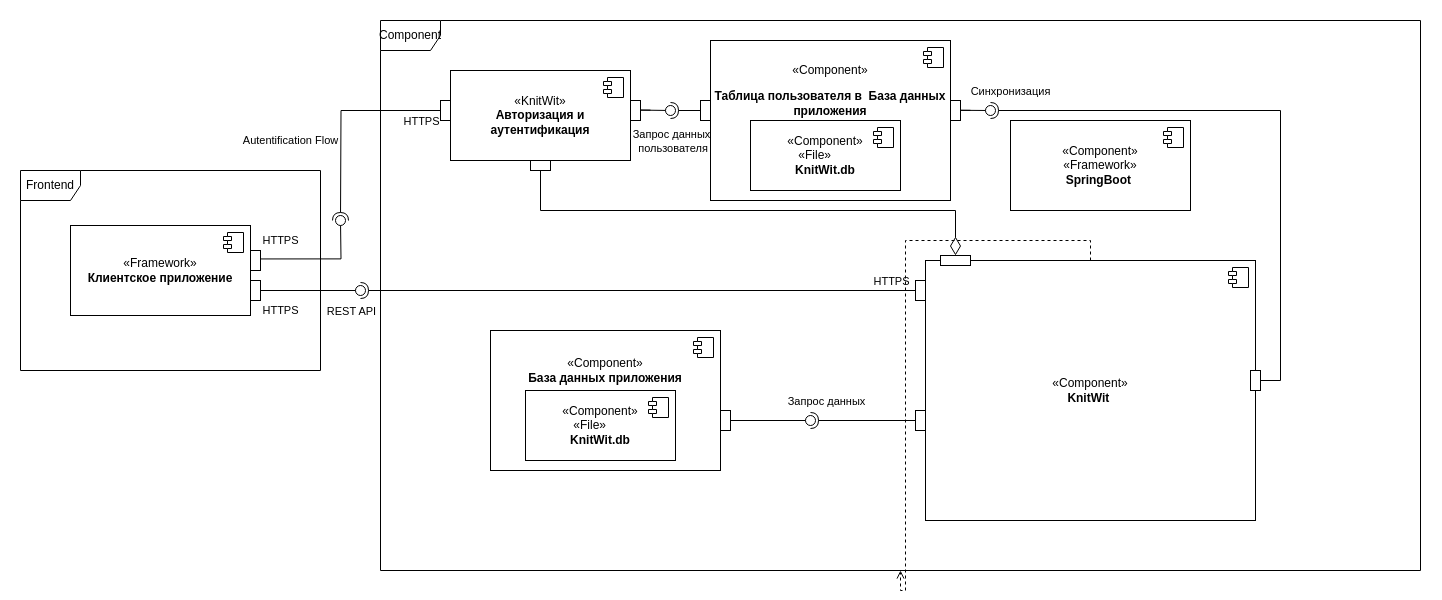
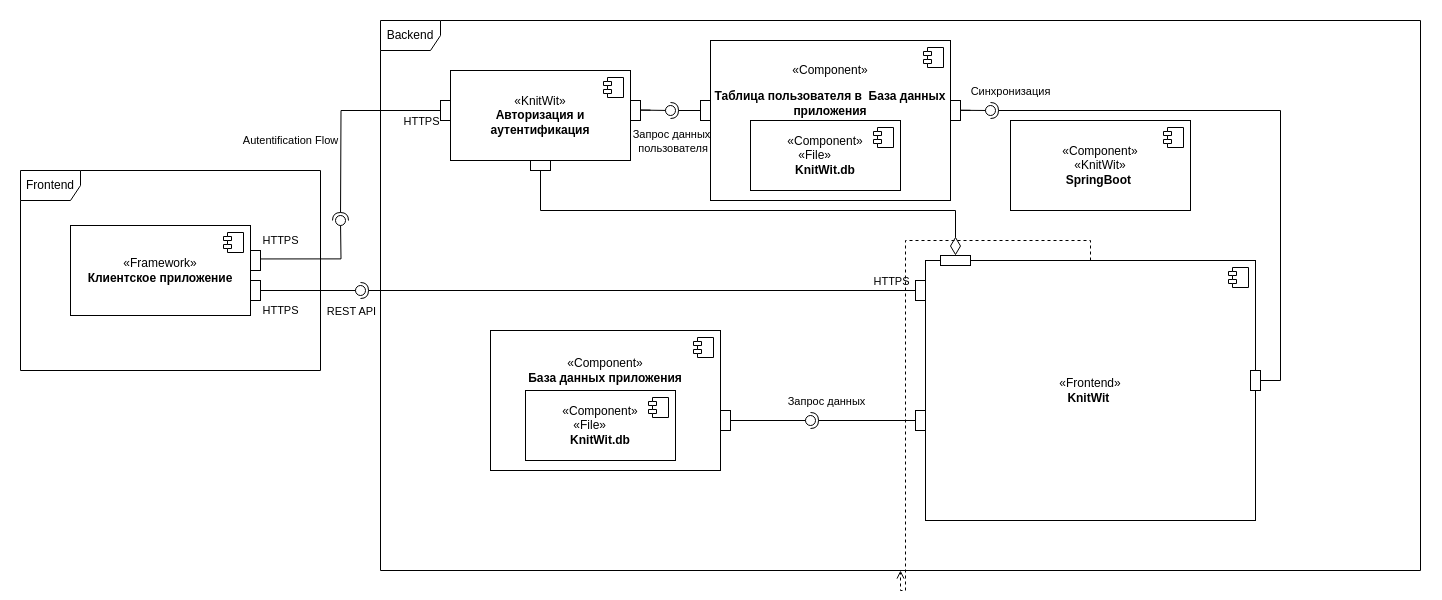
  <mxCell id="0" />
  <mxCell id="1" parent="0" />
  <mxCell id="2" value="Frontend" style="shape=umlFrame;whiteSpace=wrap;html=1;pointerEvents=0;" parent="1" vertex="1"><mxGeometry x="20" y="170" width="300" height="200" as="geometry" /></mxCell>
- <mxCell id="3" value="Component" style="shape=umlFrame;whiteSpace=wrap;html=1;pointerEvents=0;" parent="1" vertex="1"><mxGeometry x="380" y="20" width="1040" height="550" as="geometry" /></mxCell>
+ <mxCell id="3" value="Backend" style="shape=umlFrame;whiteSpace=wrap;html=1;pointerEvents=0;" parent="1" vertex="1"><mxGeometry x="380" y="20" width="1040" height="550" as="geometry" /></mxCell>
  <mxCell id="4" value="«Framework»&lt;br&gt;&lt;b&gt;Клиентское приложение&lt;/b&gt;" style="html=1;dropTarget=0;whiteSpace=wrap;" parent="1" vertex="1"><mxGeometry x="70" y="225" width="180" height="90" as="geometry" /></mxCell>
  <mxCell id="5" value="" style="shape=module;jettyWidth=8;jettyHeight=4;" parent="4" vertex="1"><mxGeometry x="1" width="20" height="20" relative="1" as="geometry"><mxPoint x="-27" y="7" as="offset" /></mxGeometry></mxCell>
  <mxCell id="6" value="«KnitWit»&lt;br&gt;&lt;b&gt;Авторизация и аутентификация&lt;/b&gt;" style="html=1;dropTarget=0;whiteSpace=wrap;" parent="1" vertex="1"><mxGeometry x="450" y="70" width="180" height="90" as="geometry" /></mxCell>
  <mxCell id="7" value="" style="shape=module;jettyWidth=8;jettyHeight=4;" parent="6" vertex="1"><mxGeometry x="1" width="20" height="20" relative="1" as="geometry"><mxPoint x="-27" y="7" as="offset" /></mxGeometry></mxCell>
  <mxCell id="8" value="&lt;p style=&quot;line-height: 120%;&quot;&gt;«Component»&lt;br&gt;&lt;/p&gt;&lt;div style=&quot;&quot;&gt;&lt;b style=&quot;background-color: initial;&quot;&gt;Таблица пользователя&amp;nbsp;&lt;/b&gt;&lt;b style=&quot;background-color: initial;&quot;&gt;в&amp;nbsp; База данных приложения&lt;/b&gt;&lt;/div&gt;&lt;p&gt;&lt;/p&gt;" style="html=1;dropTarget=0;whiteSpace=wrap;glass=0;rounded=0;strokeOpacity=100;arcSize=12;fillOpacity=100;overflow=visible;labelPadding=0;imageAspect=1;absoluteArcSize=0;spacingTop=0;spacingBottom=60;align=center;" parent="1" vertex="1"><mxGeometry x="710" y="40" width="240" height="160" as="geometry" /></mxCell>
  <mxCell id="9" value="" style="shape=module;jettyWidth=8;jettyHeight=4;" parent="8" vertex="1"><mxGeometry x="1" width="20" height="20" relative="1" as="geometry"><mxPoint x="-27" y="7" as="offset" /></mxGeometry></mxCell>
- <mxCell id="10" value="«Component»&lt;br&gt;«Framework»&lt;br&gt;&lt;b&gt;SpringBoot&amp;nbsp;&lt;/b&gt;" style="html=1;dropTarget=0;whiteSpace=wrap;" parent="1" vertex="1"><mxGeometry x="1010" y="120" width="180" height="90" as="geometry" /></mxCell>
+ <mxCell id="10" value="«Component»&lt;br&gt;«KnitWit»&lt;br&gt;&lt;b&gt;SpringBoot&amp;nbsp;&lt;/b&gt;" style="html=1;dropTarget=0;whiteSpace=wrap;" parent="1" vertex="1"><mxGeometry x="1010" y="120" width="180" height="90" as="geometry" /></mxCell>
  <mxCell id="11" value="" style="shape=module;jettyWidth=8;jettyHeight=4;" parent="10" vertex="1"><mxGeometry x="1" width="20" height="20" relative="1" as="geometry"><mxPoint x="-27" y="7" as="offset" /></mxGeometry></mxCell>
- <mxCell id="12" value="«Component»&lt;br&gt;&lt;b&gt;KnitWit&amp;nbsp;&lt;/b&gt;" style="html=1;dropTarget=0;whiteSpace=wrap;" parent="1" vertex="1"><mxGeometry x="925" y="260" width="330" height="260" as="geometry" /></mxCell>
+ <mxCell id="12" value="«Frontend»&lt;br&gt;&lt;b&gt;KnitWit&amp;nbsp;&lt;/b&gt;" style="html=1;dropTarget=0;whiteSpace=wrap;" parent="1" vertex="1"><mxGeometry x="925" y="260" width="330" height="260" as="geometry" /></mxCell>
  <mxCell id="13" value="" style="shape=module;jettyWidth=8;jettyHeight=4;" parent="12" vertex="1"><mxGeometry x="1" width="20" height="20" relative="1" as="geometry"><mxPoint x="-27" y="7" as="offset" /></mxGeometry></mxCell>
  <mxCell id="14" value="«Component»&lt;br&gt;&lt;b&gt;База данных приложения&lt;/b&gt;" style="html=1;dropTarget=0;whiteSpace=wrap;spacingTop=0;spacingBottom=60;" parent="1" vertex="1"><mxGeometry x="490" y="330" width="230" height="140" as="geometry" /></mxCell>
  <mxCell id="15" value="" style="shape=module;jettyWidth=8;jettyHeight=4;" parent="14" vertex="1"><mxGeometry x="1" width="20" height="20" relative="1" as="geometry"><mxPoint x="-27" y="7" as="offset" /></mxGeometry></mxCell>
  <mxCell id="16" value="«Component»&lt;br&gt;«File»&lt;span style=&quot;white-space: pre;&quot;&gt;&#09;&lt;/span&gt;&lt;br&gt;&lt;b&gt;KnitWit.db&lt;/b&gt;" style="html=1;dropTarget=0;whiteSpace=wrap;imageAspect=1;" parent="1" vertex="1"><mxGeometry x="525" y="390" width="150" height="70" as="geometry" /></mxCell>
  <mxCell id="17" value="" style="shape=module;jettyWidth=8;jettyHeight=4;" parent="16" vertex="1"><mxGeometry x="1" width="20" height="20" relative="1" as="geometry"><mxPoint x="-27" y="7" as="offset" /></mxGeometry></mxCell>
  <mxCell id="18" value="" style="ellipse;whiteSpace=wrap;html=1;align=center;aspect=fixed;fillColor=none;strokeColor=none;resizable=0;perimeter=centerPerimeter;rotatable=0;allowArrows=0;points=[];outlineConnect=1;" parent="1" vertex="1"><mxGeometry x="830" y="330" width="10" height="10" as="geometry" /></mxCell>
  <mxCell id="19" value="" style="rounded=0;orthogonalLoop=1;jettySize=auto;html=1;endArrow=halfCircle;endFill=0;endSize=6;strokeWidth=1;sketch=0;exitX=0;exitY=0.5;exitDx=0;exitDy=0;edgeStyle=orthogonalEdgeStyle;" parent="1" source="27" edge="1"><mxGeometry relative="1" as="geometry"><mxPoint x="860" y="335" as="sourcePoint" /><mxPoint x="340" y="220" as="targetPoint" /></mxGeometry></mxCell>
  <mxCell id="20" value="HTTPS" style="edgeLabel;html=1;align=center;verticalAlign=middle;resizable=0;points=[];" parent="19" vertex="1" connectable="0"><mxGeometry x="-0.878" y="1" relative="1" as="geometry"><mxPoint x="-7" y="9" as="offset" /></mxGeometry></mxCell>
  <mxCell id="21" value="" style="rounded=0;orthogonalLoop=1;jettySize=auto;html=1;endArrow=oval;endFill=0;sketch=0;sourcePerimeterSpacing=0;targetPerimeterSpacing=0;endSize=10;exitX=1.006;exitY=0.422;exitDx=0;exitDy=0;exitPerimeter=0;edgeStyle=orthogonalEdgeStyle;" parent="1" source="30" edge="1"><mxGeometry relative="1" as="geometry"><mxPoint x="820" y="335" as="sourcePoint" /><mxPoint x="340" y="220" as="targetPoint" /></mxGeometry></mxCell>
  <mxCell id="22" value="Autentification Flow" style="edgeLabel;html=1;align=center;verticalAlign=middle;resizable=0;points=[];" parent="21" vertex="1" connectable="0"><mxGeometry x="1" y="-9" relative="1" as="geometry"><mxPoint x="-59" y="-80" as="offset" /></mxGeometry></mxCell>
  <mxCell id="23" value="" style="ellipse;whiteSpace=wrap;html=1;align=center;aspect=fixed;fillColor=none;strokeColor=none;resizable=0;perimeter=centerPerimeter;rotatable=0;allowArrows=0;points=[];outlineConnect=1;" parent="1" vertex="1"><mxGeometry x="835" y="330" width="10" height="10" as="geometry" /></mxCell>
  <mxCell id="24" value="" style="rounded=0;orthogonalLoop=1;jettySize=auto;html=1;endArrow=oval;endFill=0;sketch=0;sourcePerimeterSpacing=0;targetPerimeterSpacing=0;endSize=10;edgeStyle=orthogonalEdgeStyle;" parent="1" source="31" edge="1"><mxGeometry relative="1" as="geometry"><mxPoint x="250" y="290" as="sourcePoint" /><mxPoint x="360" y="290" as="targetPoint" /><Array as="points"><mxPoint x="250" y="290" /></Array></mxGeometry></mxCell>
  <mxCell id="25" value="" style="rounded=0;orthogonalLoop=1;jettySize=auto;html=1;endArrow=halfCircle;endFill=0;endSize=6;strokeWidth=1;sketch=0;edgeStyle=orthogonalEdgeStyle;" parent="1" source="28" edge="1"><mxGeometry relative="1" as="geometry"><mxPoint x="925" y="290" as="sourcePoint" /><mxPoint x="360" y="290" as="targetPoint" /><Array as="points"><mxPoint x="925" y="290" /><mxPoint x="643" y="290" /><mxPoint x="360" y="291" /></Array></mxGeometry></mxCell>
  <mxCell id="26" value="REST API" style="edgeLabel;html=1;align=center;verticalAlign=middle;resizable=0;points=[];" parent="25" vertex="1" connectable="0"><mxGeometry x="0.989" y="3" relative="1" as="geometry"><mxPoint x="-13" y="17" as="offset" /></mxGeometry></mxCell>
  <mxCell id="27" value="" style="html=1;whiteSpace=wrap;" parent="1" vertex="1"><mxGeometry x="440" y="100" width="10" height="20" as="geometry" /></mxCell>
  <mxCell id="28" value="" style="html=1;whiteSpace=wrap;" parent="1" vertex="1"><mxGeometry x="915" y="280" width="10" height="20" as="geometry" /></mxCell>
  <mxCell id="29" value="HTTPS" style="edgeLabel;html=1;align=center;verticalAlign=middle;resizable=0;points=[];" parent="1" vertex="1" connectable="0"><mxGeometry x="890" y="280" as="geometry" /></mxCell>
  <mxCell id="30" value="" style="html=1;whiteSpace=wrap;" parent="1" vertex="1"><mxGeometry x="250" y="250" width="10" height="20" as="geometry" /></mxCell>
  <mxCell id="31" value="" style="html=1;whiteSpace=wrap;" parent="1" vertex="1"><mxGeometry x="250" y="280" width="10" height="20" as="geometry" /></mxCell>
  <mxCell id="32" value="HTTPS" style="edgeLabel;html=1;align=center;verticalAlign=middle;resizable=0;points=[];" parent="1" vertex="1" connectable="0"><mxGeometry x="279.996" y="239.996" as="geometry" /></mxCell>
  <mxCell id="33" value="HTTPS" style="edgeLabel;html=1;align=center;verticalAlign=middle;resizable=0;points=[];" parent="1" vertex="1" connectable="0"><mxGeometry x="279.996" y="309.996" as="geometry" /></mxCell>
  <mxCell id="34" style="edgeStyle=orthogonalEdgeStyle;rounded=0;orthogonalLoop=1;jettySize=auto;html=1;entryX=0.5;entryY=0;entryDx=0;entryDy=0;endArrow=diamondThin;endFill=0;startSize=6;endSize=16;" parent="1" source="35" target="42" edge="1"><mxGeometry relative="1" as="geometry"><Array as="points"><mxPoint x="540" y="210" /><mxPoint x="955" y="210" /></Array></mxGeometry></mxCell>
  <mxCell id="35" value="" style="html=1;whiteSpace=wrap;" parent="1" vertex="1"><mxGeometry x="530" y="160" width="20" height="10" as="geometry" /></mxCell>
  <mxCell id="36" value="" style="html=1;whiteSpace=wrap;" parent="1" vertex="1"><mxGeometry x="630" y="100" width="10" height="20" as="geometry" /></mxCell>
  <mxCell id="37" value="" style="html=1;whiteSpace=wrap;" parent="1" vertex="1"><mxGeometry x="700" y="100" width="10" height="20" as="geometry" /></mxCell>
  <mxCell id="38" value="" style="html=1;whiteSpace=wrap;" parent="1" vertex="1"><mxGeometry x="950" y="100" width="10" height="20" as="geometry" /></mxCell>
  <mxCell id="39" value="" style="html=1;whiteSpace=wrap;" parent="1" vertex="1"><mxGeometry x="1250" y="370" width="10" height="20" as="geometry" /></mxCell>
  <mxCell id="40" value="" style="html=1;whiteSpace=wrap;" parent="1" vertex="1"><mxGeometry x="720" y="410" width="10" height="20" as="geometry" /></mxCell>
  <mxCell id="41" value="" style="html=1;whiteSpace=wrap;" parent="1" vertex="1"><mxGeometry x="915" y="410" width="10" height="20" as="geometry" /></mxCell>
  <mxCell id="42" value="" style="html=1;whiteSpace=wrap;" parent="1" vertex="1"><mxGeometry x="940" y="255" width="30" height="10" as="geometry" /></mxCell>
  <mxCell id="43" value="" style="rounded=0;orthogonalLoop=1;jettySize=auto;html=1;endArrow=oval;endFill=0;sketch=0;sourcePerimeterSpacing=0;targetPerimeterSpacing=0;endSize=10;edgeStyle=orthogonalEdgeStyle;" parent="1" edge="1"><mxGeometry relative="1" as="geometry"><mxPoint x="650" y="109.64" as="sourcePoint" /><mxPoint x="670" y="110" as="targetPoint" /><Array as="points"><mxPoint x="640" y="109.64" /></Array></mxGeometry></mxCell>
  <mxCell id="44" value="" style="rounded=0;orthogonalLoop=1;jettySize=auto;html=1;endArrow=halfCircle;endFill=0;endSize=6;strokeWidth=1;sketch=0;edgeStyle=orthogonalEdgeStyle;" parent="1" edge="1"><mxGeometry relative="1" as="geometry"><mxPoint x="680" y="110" as="sourcePoint" /><mxPoint x="670" y="110" as="targetPoint" /><Array as="points"><mxPoint x="700" y="109.83" /><mxPoint x="700" y="109.83" /></Array></mxGeometry></mxCell>
  <mxCell id="45" value="Запрос данных&lt;br&gt;&amp;nbsp;пользователя" style="edgeLabel;html=1;align=center;verticalAlign=middle;resizable=0;points=[];" parent="44" vertex="1" connectable="0"><mxGeometry x="0.989" y="3" relative="1" as="geometry"><mxPoint y="27" as="offset" /></mxGeometry></mxCell>
  <mxCell id="46" value="" style="rounded=0;orthogonalLoop=1;jettySize=auto;html=1;endArrow=oval;endFill=0;sketch=0;sourcePerimeterSpacing=0;targetPerimeterSpacing=0;endSize=10;edgeStyle=orthogonalEdgeStyle;" parent="1" edge="1"><mxGeometry relative="1" as="geometry"><mxPoint x="970" y="109.84" as="sourcePoint" /><mxPoint x="990" y="110" as="targetPoint" /><Array as="points"><mxPoint x="960" y="109.84" /></Array></mxGeometry></mxCell>
  <mxCell id="47" value="" style="rounded=0;orthogonalLoop=1;jettySize=auto;html=1;endArrow=halfCircle;endFill=0;endSize=6;strokeWidth=1;sketch=0;fontSize=12;exitX=1;exitY=0.5;exitDx=0;exitDy=0;edgeStyle=orthogonalEdgeStyle;" parent="1" source="39" edge="1"><mxGeometry relative="1" as="geometry"><mxPoint x="1135" y="275" as="sourcePoint" /><mxPoint x="990" y="110" as="targetPoint" /><Array as="points"><mxPoint x="1280" y="380" /><mxPoint x="1280" y="110" /></Array></mxGeometry></mxCell>
  <mxCell id="48" value="Синхронизация" style="edgeLabel;html=1;align=center;verticalAlign=middle;resizable=0;points=[];" parent="47" vertex="1" connectable="0"><mxGeometry x="0.988" y="-3" relative="1" as="geometry"><mxPoint x="16" y="-17" as="offset" /></mxGeometry></mxCell>
  <mxCell id="49" value="" style="ellipse;whiteSpace=wrap;html=1;align=center;aspect=fixed;fillColor=none;strokeColor=none;resizable=0;perimeter=centerPerimeter;rotatable=0;allowArrows=0;points=[];outlineConnect=1;" parent="1" vertex="1"><mxGeometry x="1110" y="270" width="10" height="10" as="geometry" /></mxCell>
  <mxCell id="50" style="edgeStyle=orthogonalEdgeStyle;rounded=0;orthogonalLoop=1;jettySize=auto;html=1;dashed=1;endArrow=open;endFill=0;" parent="1" source="12" target="3" edge="1"><mxGeometry relative="1" as="geometry" /></mxCell>
  <mxCell id="51" value="" style="rounded=0;orthogonalLoop=1;jettySize=auto;html=1;endArrow=halfCircle;endFill=0;endSize=6;strokeWidth=1;sketch=0;exitX=0;exitY=0.5;exitDx=0;exitDy=0;" parent="1" source="41" target="54" edge="1"><mxGeometry relative="1" as="geometry"><mxPoint x="830" y="420" as="sourcePoint" /></mxGeometry></mxCell>
  <mxCell id="52" value="Запрос данных" style="edgeLabel;html=1;align=center;verticalAlign=middle;resizable=0;points=[];" parent="51" vertex="1" connectable="0"><mxGeometry x="0.556" relative="1" as="geometry"><mxPoint x="-8" y="-20" as="offset" /></mxGeometry></mxCell>
  <mxCell id="53" value="" style="rounded=0;orthogonalLoop=1;jettySize=auto;html=1;endArrow=oval;endFill=0;sketch=0;sourcePerimeterSpacing=0;targetPerimeterSpacing=0;endSize=10;exitX=1;exitY=0.5;exitDx=0;exitDy=0;" parent="1" source="40" target="54" edge="1"><mxGeometry relative="1" as="geometry"><mxPoint x="790" y="420" as="sourcePoint" /></mxGeometry></mxCell>
  <mxCell id="54" value="" style="ellipse;whiteSpace=wrap;html=1;align=center;aspect=fixed;fillColor=none;strokeColor=none;resizable=0;perimeter=centerPerimeter;rotatable=0;allowArrows=0;points=[];outlineConnect=1;" parent="1" vertex="1"><mxGeometry x="805" y="415" width="10" height="10" as="geometry" /></mxCell>
  <mxCell id="55" value="«Component»&lt;br&gt;«File»&lt;span style=&quot;white-space: pre;&quot;&gt;&#09;&lt;/span&gt;&lt;br&gt;&lt;b&gt;KnitWit.db&lt;/b&gt;" style="html=1;dropTarget=0;whiteSpace=wrap;imageAspect=1;" vertex="1" parent="1"><mxGeometry x="750" y="120" width="150" height="70" as="geometry" /></mxCell>
  <mxCell id="56" value="" style="shape=module;jettyWidth=8;jettyHeight=4;" vertex="1" parent="55"><mxGeometry x="1" width="20" height="20" relative="1" as="geometry"><mxPoint x="-27" y="7" as="offset" /></mxGeometry></mxCell>
